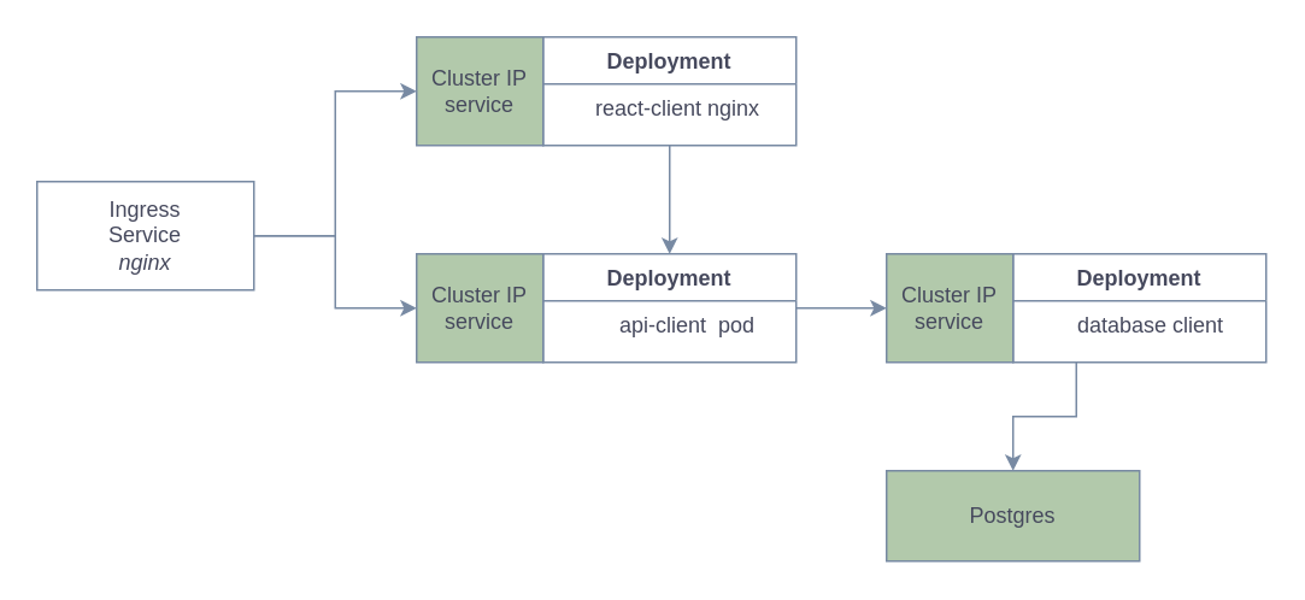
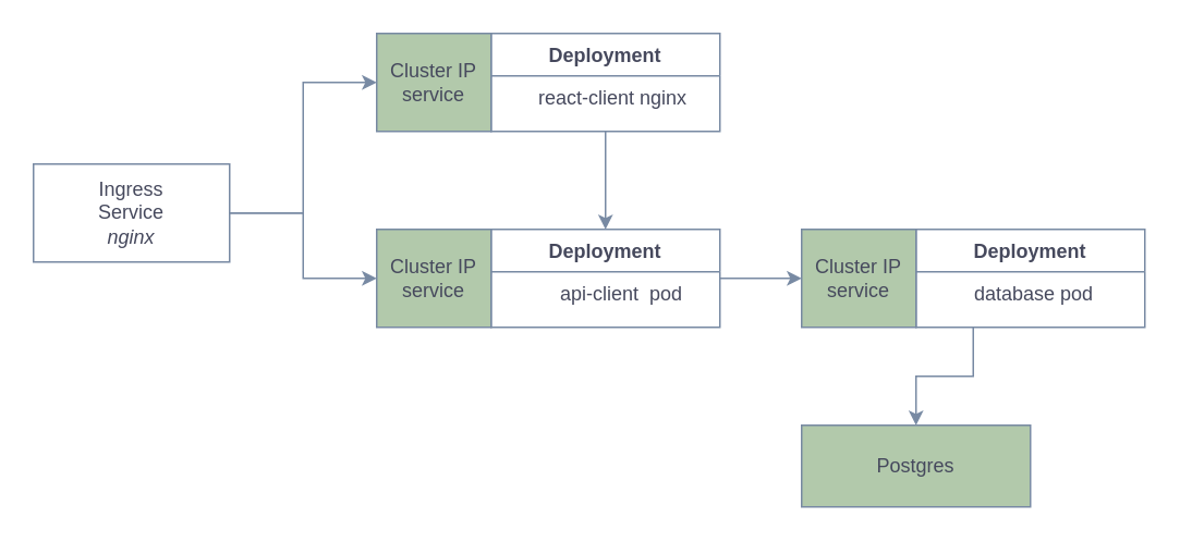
  <mxCell id="0" />
  <mxCell id="1" parent="0" />
  <mxCell id="2" style="edgeStyle=orthogonalEdgeStyle;rounded=0;orthogonalLoop=1;jettySize=auto;html=1;exitX=1;exitY=0.5;exitDx=0;exitDy=0;entryX=0;entryY=0.5;entryDx=0;entryDy=0;strokeColor=#788AA3;fontColor=#46495D;" parent="1" source="4" target="11" edge="1"><mxGeometry relative="1" as="geometry" /></mxCell>
  <mxCell id="3" style="edgeStyle=orthogonalEdgeStyle;rounded=0;orthogonalLoop=1;jettySize=auto;html=1;entryX=0;entryY=0.5;entryDx=0;entryDy=0;strokeColor=#788AA3;fontColor=#46495D;" edge="1" parent="1" source="4" target="12"><mxGeometry relative="1" as="geometry" /></mxCell>
  <mxCell id="4" value="&lt;div&gt;Ingress&lt;/div&gt;&lt;div&gt;Service&lt;/div&gt;&lt;div&gt;&lt;i&gt;nginx&lt;/i&gt;&lt;br&gt;&lt;/div&gt;" style="rounded=0;whiteSpace=wrap;html=1;fillColor=#ffffff;strokeColor=#788AA3;fontColor=#46495D;" parent="1" vertex="1"><mxGeometry x="20" y="100" width="120" height="60" as="geometry" /></mxCell>
  <mxCell id="5" style="edgeStyle=orthogonalEdgeStyle;curved=0;rounded=1;sketch=0;orthogonalLoop=1;jettySize=auto;html=1;entryX=0.5;entryY=0;entryDx=0;entryDy=0;fontColor=#46495D;strokeColor=#788AA3;fillColor=#B2C9AB;" edge="1" parent="1" source="6" target="9"><mxGeometry relative="1" as="geometry" /></mxCell>
  <mxCell id="6" value="Deployment" style="swimlane;fontStyle=1;childLayout=stackLayout;horizontal=1;startSize=26;fillColor=none;horizontalStack=0;resizeParent=1;resizeParentMax=0;resizeLast=0;collapsible=1;marginBottom=0;strokeColor=#788AA3;fontColor=#46495D;" parent="1" vertex="1"><mxGeometry x="300" y="20" width="140" height="60" as="geometry" /></mxCell>
  <mxCell id="7" value="       react-client nginx" style="text;strokeColor=none;fillColor=none;align=left;verticalAlign=top;spacingLeft=4;spacingRight=4;overflow=hidden;rotatable=0;points=[[0,0.5],[1,0.5]];portConstraint=eastwest;fontColor=#46495D;" parent="6" vertex="1"><mxGeometry y="26" width="140" height="34" as="geometry" /></mxCell>
  <mxCell id="8" style="edgeStyle=orthogonalEdgeStyle;curved=0;rounded=1;sketch=0;orthogonalLoop=1;jettySize=auto;html=1;fontColor=#46495D;strokeColor=#788AA3;fillColor=#B2C9AB;" edge="1" parent="1" source="9" target="16"><mxGeometry relative="1" as="geometry" /></mxCell>
  <mxCell id="9" value="Deployment" style="swimlane;fontStyle=1;childLayout=stackLayout;horizontal=1;startSize=26;fillColor=none;horizontalStack=0;resizeParent=1;resizeParentMax=0;resizeLast=0;collapsible=1;marginBottom=0;strokeColor=#788AA3;fontColor=#46495D;" parent="1" vertex="1"><mxGeometry x="300" y="140" width="140" height="60" as="geometry" /></mxCell>
  <mxCell id="10" value="           api-client  pod" style="text;strokeColor=none;fillColor=none;align=left;verticalAlign=top;spacingLeft=4;spacingRight=4;overflow=hidden;rotatable=0;points=[[0,0.5],[1,0.5]];portConstraint=eastwest;fontColor=#46495D;" parent="9" vertex="1"><mxGeometry y="26" width="140" height="34" as="geometry" /></mxCell>
  <mxCell id="11" value="&lt;div&gt;Cluster IP&lt;/div&gt;&lt;div&gt;service&lt;br&gt;&lt;/div&gt;" style="rounded=0;whiteSpace=wrap;html=1;fillColor=#B2C9AB;strokeColor=#788AA3;fontColor=#46495D;" parent="1" vertex="1"><mxGeometry x="230" y="20" width="70" height="60" as="geometry" /></mxCell>
  <mxCell id="12" value="&lt;div&gt;Cluster IP&lt;/div&gt;&lt;div&gt;service&lt;/div&gt;" style="rounded=0;whiteSpace=wrap;html=1;fillColor=#B2C9AB;strokeColor=#788AA3;fontColor=#46495D;" parent="1" vertex="1"><mxGeometry x="230" y="140" width="70" height="60" as="geometry" /></mxCell>
  <mxCell id="13" style="edgeStyle=orthogonalEdgeStyle;rounded=0;orthogonalLoop=1;jettySize=auto;html=1;exitX=0.25;exitY=1;exitDx=0;exitDy=0;strokeColor=#788AA3;fontColor=#46495D;" parent="1" source="14" target="17" edge="1"><mxGeometry relative="1" as="geometry" /></mxCell>
  <mxCell id="14" value="Deployment" style="swimlane;fontStyle=1;childLayout=stackLayout;horizontal=1;startSize=26;fillColor=none;horizontalStack=0;resizeParent=1;resizeParentMax=0;resizeLast=0;collapsible=1;marginBottom=0;strokeColor=#788AA3;fontColor=#46495D;" parent="1" vertex="1"><mxGeometry x="560" y="140" width="140" height="60" as="geometry" /></mxCell>
- <mxCell id="15" value="         database client" style="text;strokeColor=none;fillColor=none;align=left;verticalAlign=top;spacingLeft=4;spacingRight=4;overflow=hidden;rotatable=0;points=[[0,0.5],[1,0.5]];portConstraint=eastwest;fontColor=#46495D;" parent="14" vertex="1"><mxGeometry y="26" width="140" height="34" as="geometry" /></mxCell>
+ <mxCell id="15" value="         database pod" style="text;strokeColor=none;fillColor=none;align=left;verticalAlign=top;spacingLeft=4;spacingRight=4;overflow=hidden;rotatable=0;points=[[0,0.5],[1,0.5]];portConstraint=eastwest;fontColor=#46495D;" parent="14" vertex="1"><mxGeometry y="26" width="140" height="34" as="geometry" /></mxCell>
  <mxCell id="16" value="&lt;div&gt;Cluster IP&lt;/div&gt;&lt;div&gt;service&lt;br&gt;&lt;/div&gt;" style="rounded=0;whiteSpace=wrap;html=1;fillColor=#B2C9AB;strokeColor=#788AA3;fontColor=#46495D;" parent="1" vertex="1"><mxGeometry x="490" y="140" width="70" height="60" as="geometry" /></mxCell>
  <mxCell id="17" value="&lt;div&gt;Postgres&lt;br&gt;&lt;/div&gt;" style="rounded=0;whiteSpace=wrap;html=1;fillColor=#B2C9AB;strokeColor=#788AA3;fontColor=#46495D;" parent="1" vertex="1"><mxGeometry x="490" y="260" width="140" height="50" as="geometry" /></mxCell>
